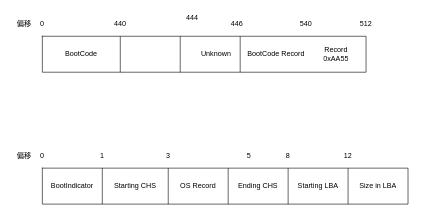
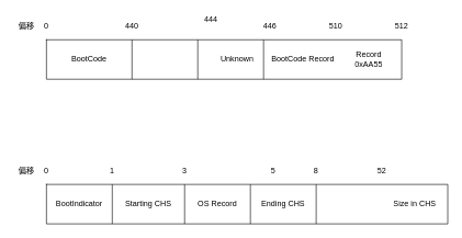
  <mxCell id="0" />
  <mxCell id="1" parent="0" />
  <mxCell id="2" value="" style="shape=table;html=1;whiteSpace=wrap;startSize=0;container=1;collapsible=0;childLayout=tableLayout;fillColor=none;" vertex="1" parent="1"><mxGeometry x="70" y="60" width="540" height="60" as="geometry" /></mxCell>
  <mxCell id="3" value="" style="shape=partialRectangle;html=1;whiteSpace=wrap;collapsible=0;dropTarget=0;pointerEvents=0;fillColor=none;top=0;left=0;bottom=0;right=0;points=[[0,0.5],[1,0.5]];portConstraint=eastwest;" vertex="1" parent="2"><mxGeometry width="540" height="60" as="geometry" /></mxCell>
  <mxCell id="4" value="BootCode" style="shape=partialRectangle;html=1;whiteSpace=wrap;connectable=0;fillColor=none;top=0;left=0;bottom=0;right=0;overflow=hidden;" vertex="1" parent="3"><mxGeometry width="130" height="60" as="geometry" /></mxCell>
  <mxCell id="5" value="Unknown" style="shape=partialRectangle;html=1;whiteSpace=wrap;connectable=0;fillColor=none;top=0;left=0;bottom=0;right=0;overflow=hidden;" vertex="1" parent="3"><mxGeometry x="240" width="100" height="60" as="geometry" /></mxCell>
  <mxCell id="6" value="BootCode Record" style="shape=partialRectangle;html=1;whiteSpace=wrap;connectable=0;fillColor=none;top=0;left=0;bottom=0;right=0;overflow=hidden;" vertex="1" parent="3"><mxGeometry x="340" width="100" height="60" as="geometry" /></mxCell>
  <mxCell id="7" value="Record&lt;br&gt;0xAA55" style="shape=partialRectangle;html=1;whiteSpace=wrap;connectable=0;fillColor=none;top=0;left=0;bottom=0;right=0;overflow=hidden;" vertex="1" parent="3"><mxGeometry x="440" width="100" height="60" as="geometry" /></mxCell>
  <mxCell id="8" value="0" style="text;html=1;strokeColor=none;fillColor=none;align=center;verticalAlign=middle;whiteSpace=wrap;rounded=0;" vertex="1" parent="1"><mxGeometry x="50" y="30" width="40" height="20" as="geometry" /></mxCell>
  <mxCell id="9" value="440" style="text;html=1;strokeColor=none;fillColor=none;align=center;verticalAlign=middle;whiteSpace=wrap;rounded=0;" vertex="1" parent="1"><mxGeometry x="180" y="30" width="40" height="20" as="geometry" /></mxCell>
  <mxCell id="10" value="444" style="text;html=1;strokeColor=none;fillColor=none;align=center;verticalAlign=middle;whiteSpace=wrap;rounded=0;" vertex="1" parent="1"><mxGeometry x="300" y="20" width="40" height="20" as="geometry" /></mxCell>
- <mxCell id="11" value="446" style="text;html=1;strokeColor=none;fillColor=none;align=center;verticalAlign=middle;whiteSpace=wrap;rounded=0;" vertex="1" parent="1"><mxGeometry x="375" y="30" width="40" height="20" as="geometry" /></mxCell>
- <mxCell id="12" value="540" style="text;html=1;strokeColor=none;fillColor=none;align=center;verticalAlign=middle;whiteSpace=wrap;rounded=0;" vertex="1" parent="1"><mxGeometry x="490" y="30" width="40" height="20" as="geometry" /></mxCell>
+ <mxCell id="11" value="446" style="text;html=1;strokeColor=none;fillColor=none;align=center;verticalAlign=middle;whiteSpace=wrap;rounded=0;" vertex="1" parent="1"><mxGeometry x="390" y="30" width="40" height="20" as="geometry" /></mxCell>
+ <mxCell id="12" value="510" style="text;html=1;strokeColor=none;fillColor=none;align=center;verticalAlign=middle;whiteSpace=wrap;rounded=0;" vertex="1" parent="1"><mxGeometry x="490" y="30" width="40" height="20" as="geometry" /></mxCell>
  <mxCell id="13" value="512" style="text;html=1;strokeColor=none;fillColor=none;align=center;verticalAlign=middle;whiteSpace=wrap;rounded=0;" vertex="1" parent="1"><mxGeometry x="590" y="30" width="40" height="20" as="geometry" /></mxCell>
  <mxCell id="14" value="偏移" style="text;html=1;strokeColor=none;fillColor=none;align=center;verticalAlign=middle;whiteSpace=wrap;rounded=0;" vertex="1" parent="1"><mxGeometry x="20" y="30" width="40" height="20" as="geometry" /></mxCell>
  <mxCell id="15" value="" style="shape=table;html=1;whiteSpace=wrap;startSize=0;container=1;collapsible=0;childLayout=tableLayout;fillColor=none;" vertex="1" parent="1"><mxGeometry x="70" y="280" width="610" height="60" as="geometry" /></mxCell>
  <mxCell id="16" value="" style="shape=partialRectangle;html=1;whiteSpace=wrap;collapsible=0;dropTarget=0;pointerEvents=0;fillColor=none;top=0;left=0;bottom=0;right=0;points=[[0,0.5],[1,0.5]];portConstraint=eastwest;" vertex="1" parent="15"><mxGeometry width="610" height="60" as="geometry" /></mxCell>
  <mxCell id="17" value="BootIndicator" style="shape=partialRectangle;html=1;whiteSpace=wrap;connectable=0;fillColor=none;top=0;left=0;bottom=0;right=0;overflow=hidden;" vertex="1" parent="16"><mxGeometry width="100" height="60" as="geometry" /></mxCell>
  <mxCell id="18" value="Starting CHS" style="shape=partialRectangle;html=1;whiteSpace=wrap;connectable=0;fillColor=none;top=0;left=0;bottom=0;right=0;overflow=hidden;" vertex="1" parent="16"><mxGeometry x="100" width="110" height="60" as="geometry" /></mxCell>
  <mxCell id="19" value="OS Record" style="shape=partialRectangle;html=1;whiteSpace=wrap;connectable=0;fillColor=none;top=0;left=0;bottom=0;right=0;overflow=hidden;" vertex="1" parent="16"><mxGeometry x="210" width="100" height="60" as="geometry" /></mxCell>
  <mxCell id="20" value="Ending CHS" style="shape=partialRectangle;html=1;whiteSpace=wrap;connectable=0;fillColor=none;top=0;left=0;bottom=0;right=0;overflow=hidden;" vertex="1" parent="16"><mxGeometry x="310" width="100" height="60" as="geometry" /></mxCell>
- <mxCell id="21" value="Starting LBA" style="shape=partialRectangle;html=1;whiteSpace=wrap;connectable=0;fillColor=none;top=0;left=0;bottom=0;right=0;overflow=hidden;" vertex="1" parent="16"><mxGeometry x="410" width="100" height="60" as="geometry" /></mxCell>
- <mxCell id="22" value="Size in LBA" style="shape=partialRectangle;html=1;whiteSpace=wrap;connectable=0;fillColor=none;top=0;left=0;bottom=0;right=0;overflow=hidden;" vertex="1" parent="16"><mxGeometry x="510" width="100" height="60" as="geometry" /></mxCell>
+ <mxCell id="22" value="Size in CHS" style="shape=partialRectangle;html=1;whiteSpace=wrap;connectable=0;fillColor=none;top=0;left=0;bottom=0;right=0;overflow=hidden;" vertex="1" parent="16"><mxGeometry x="510" width="100" height="60" as="geometry" /></mxCell>
  <mxCell id="23" value="偏移" style="text;html=1;strokeColor=none;fillColor=none;align=center;verticalAlign=middle;whiteSpace=wrap;rounded=0;" vertex="1" parent="1"><mxGeometry x="20" y="250" width="40" height="20" as="geometry" /></mxCell>
  <mxCell id="24" value="0" style="text;html=1;strokeColor=none;fillColor=none;align=center;verticalAlign=middle;whiteSpace=wrap;rounded=0;" vertex="1" parent="1"><mxGeometry x="50" y="250" width="40" height="20" as="geometry" /></mxCell>
  <mxCell id="25" value="1" style="text;html=1;strokeColor=none;fillColor=none;align=center;verticalAlign=middle;whiteSpace=wrap;rounded=0;" vertex="1" parent="1"><mxGeometry x="150" y="250" width="40" height="20" as="geometry" /></mxCell>
  <mxCell id="26" value="3" style="text;html=1;strokeColor=none;fillColor=none;align=center;verticalAlign=middle;whiteSpace=wrap;rounded=0;" vertex="1" parent="1"><mxGeometry x="260" y="250" width="40" height="20" as="geometry" /></mxCell>
  <mxCell id="27" value="5" style="text;html=1;strokeColor=none;fillColor=none;align=center;verticalAlign=middle;whiteSpace=wrap;rounded=0;" vertex="1" parent="1"><mxGeometry x="395" y="250" width="40" height="20" as="geometry" /></mxCell>
  <mxCell id="28" value="8" style="text;html=1;strokeColor=none;fillColor=none;align=center;verticalAlign=middle;whiteSpace=wrap;rounded=0;" vertex="1" parent="1"><mxGeometry x="460" y="250" width="40" height="20" as="geometry" /></mxCell>
- <mxCell id="29" value="12" style="text;html=1;strokeColor=none;fillColor=none;align=center;verticalAlign=middle;whiteSpace=wrap;rounded=0;" vertex="1" parent="1"><mxGeometry x="560" y="250" width="40" height="20" as="geometry" /></mxCell>
+ <mxCell id="29" value="52" style="text;html=1;strokeColor=none;fillColor=none;align=center;verticalAlign=middle;whiteSpace=wrap;rounded=0;" vertex="1" parent="1"><mxGeometry x="560" y="250" width="40" height="20" as="geometry" /></mxCell>
